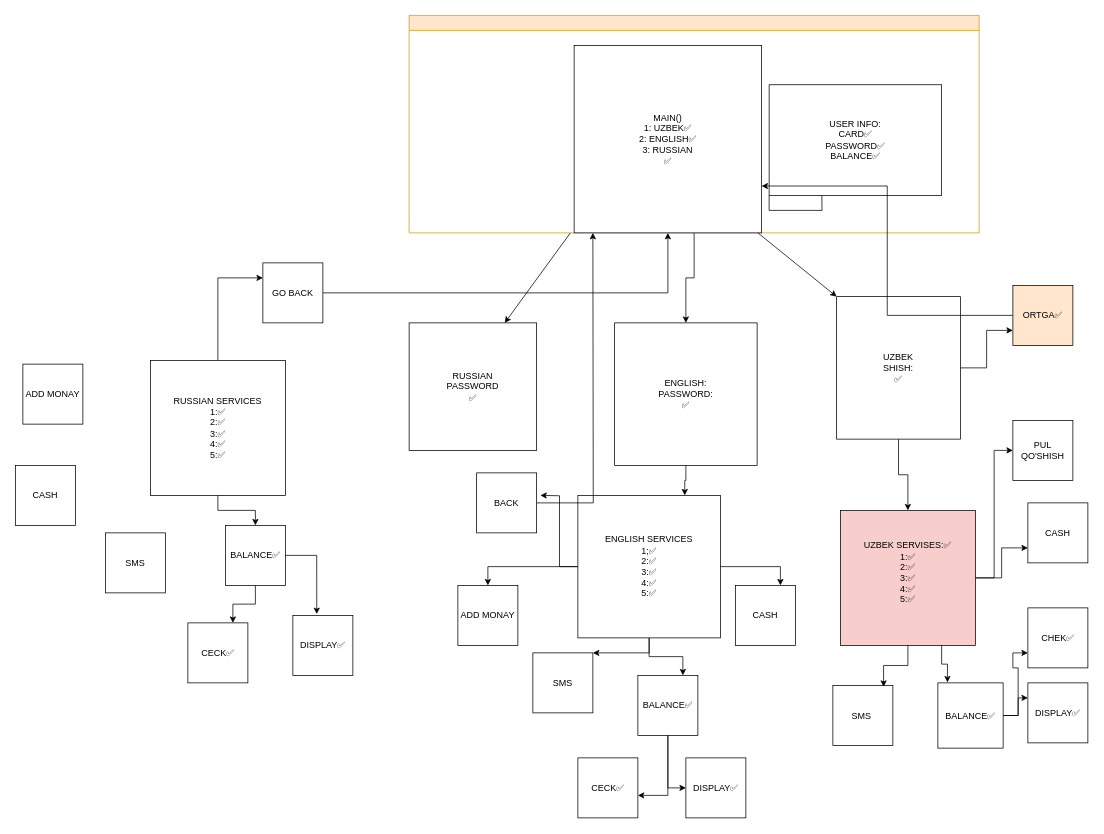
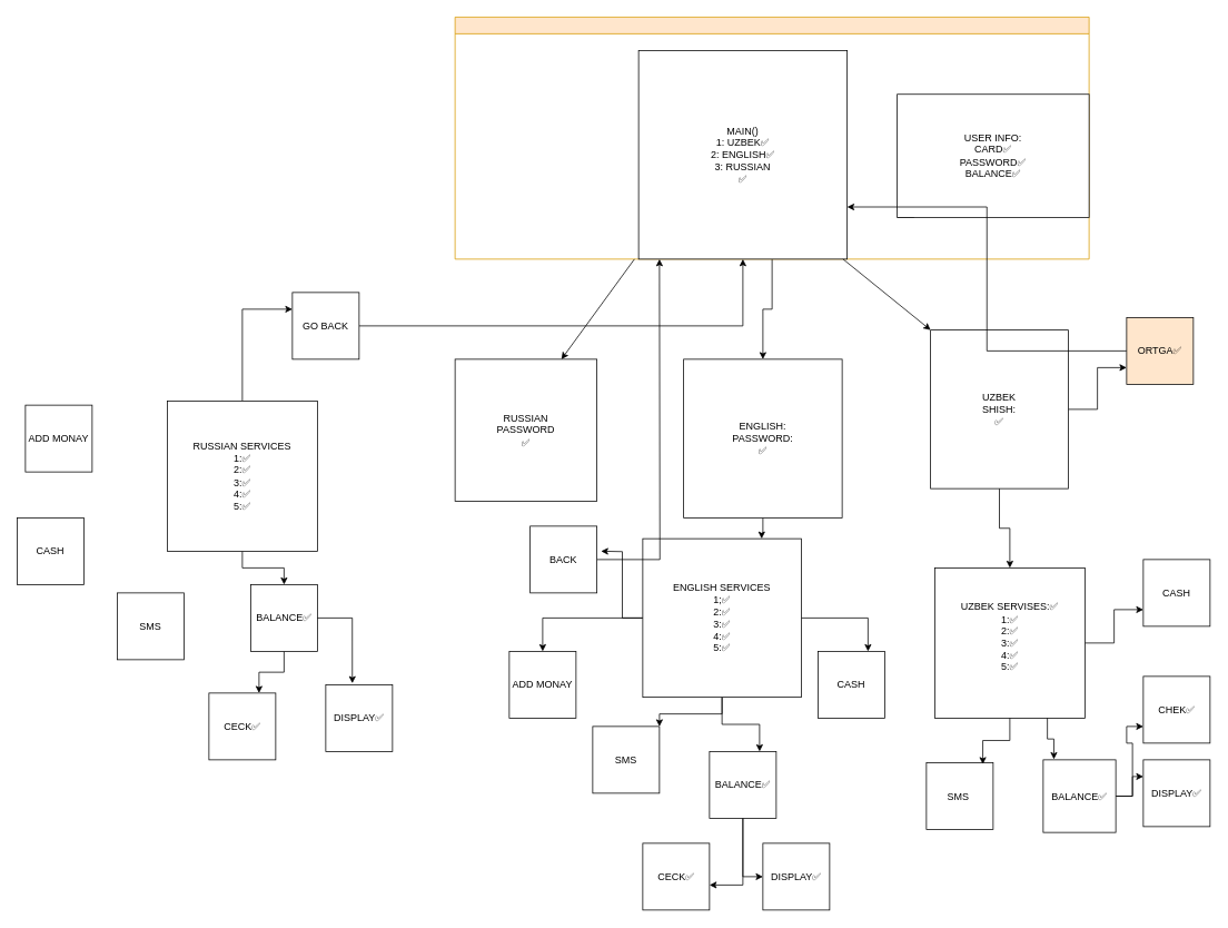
  <mxCell id="0" />
  <mxCell id="1" parent="0" />
  <mxCell id="2" style="edgeStyle=orthogonalEdgeStyle;rounded=0;orthogonalLoop=1;jettySize=auto;html=1;entryX=0.5;entryY=0;entryDx=0;entryDy=0;" parent="1" source="3" target="8" edge="1"><mxGeometry relative="1" as="geometry"><mxPoint x="925" y="420" as="targetPoint" /></mxGeometry></mxCell>
  <mxCell id="3" value="" style="swimlane;html=1;startSize=20;horizontal=1;containerType=tree;glass=0;fillColor=#ffe6cc;strokeColor=#d79b00;" parent="1" vertex="1"><mxGeometry x="545" y="20" width="760" height="290" as="geometry" /></mxCell>
  <mxCell id="4" value="MAIN()&lt;div&gt;1: UZBEK✅&lt;/div&gt;&lt;div&gt;2: ENGLISH✅&lt;/div&gt;&lt;div&gt;3: RUSSIAN&lt;/div&gt;&lt;div&gt;✅&lt;br&gt;&lt;/div&gt;" style="whiteSpace=wrap;html=1;aspect=fixed;" parent="3" vertex="1"><mxGeometry x="220" y="40" width="250" height="250" as="geometry" /></mxCell>
  <mxCell id="5" style="edgeStyle=orthogonalEdgeStyle;rounded=0;orthogonalLoop=1;jettySize=auto;html=1;exitX=0;exitY=1;exitDx=0;exitDy=0;" parent="3" source="6" edge="1"><mxGeometry relative="1" as="geometry"><mxPoint x="550" y="210" as="targetPoint" /></mxGeometry></mxCell>
- <mxCell id="6" value="USER INFO:&lt;br&gt;CARD✅&lt;br&gt;PASSWORD✅&lt;br&gt;BALANCE✅" style="rounded=1;whiteSpace=wrap;html=1;arcSize=0;" parent="3" vertex="1"><mxGeometry x="480" y="92.5" width="230" height="147.5" as="geometry" /></mxCell>
+ <mxCell id="6" value="USER INFO:&lt;br&gt;CARD✅&lt;br&gt;PASSWORD✅&lt;br&gt;BALANCE✅" style="rounded=1;whiteSpace=wrap;html=1;arcSize=0;" parent="3" vertex="1"><mxGeometry x="530" y="92.5" width="230" height="147.5" as="geometry" /></mxCell>
  <mxCell id="7" style="edgeStyle=orthogonalEdgeStyle;rounded=0;orthogonalLoop=1;jettySize=auto;html=1;entryX=0.75;entryY=0;entryDx=0;entryDy=0;" edge="1" parent="1" source="8" target="29"><mxGeometry relative="1" as="geometry" /></mxCell>
  <mxCell id="8" value="ENGLISH:&lt;div&gt;PASSWORD:&lt;/div&gt;&lt;div&gt;✅&lt;br&gt;&lt;/div&gt;" style="whiteSpace=wrap;html=1;aspect=fixed;" parent="1" vertex="1"><mxGeometry x="819" y="430" width="190" height="190" as="geometry" /></mxCell>
  <mxCell id="9" style="edgeStyle=orthogonalEdgeStyle;rounded=0;orthogonalLoop=1;jettySize=auto;html=1;entryX=0.5;entryY=0;entryDx=0;entryDy=0;" edge="1" parent="1" source="11" target="15"><mxGeometry relative="1" as="geometry" /></mxCell>
  <mxCell id="10" style="edgeStyle=orthogonalEdgeStyle;rounded=0;orthogonalLoop=1;jettySize=auto;html=1;entryX=0;entryY=0.75;entryDx=0;entryDy=0;" edge="1" parent="1" source="11" target="48"><mxGeometry relative="1" as="geometry" /></mxCell>
  <mxCell id="11" value="UZBEK&lt;div&gt;SHISH:&lt;/div&gt;&lt;div&gt;✅&lt;br&gt;&lt;/div&gt;" style="rounded=0;whiteSpace=wrap;html=1;" parent="1" vertex="1"><mxGeometry x="1115" y="395" width="165" height="190" as="geometry" /></mxCell>
  <mxCell id="12" value="RUSSIAN&lt;div&gt;PASSWORD&lt;/div&gt;&lt;div&gt;✅&lt;br&gt;&lt;/div&gt;" style="whiteSpace=wrap;html=1;aspect=fixed;" parent="1" vertex="1"><mxGeometry x="545" y="430" width="170" height="170" as="geometry" /></mxCell>
- <mxCell id="13" style="edgeStyle=orthogonalEdgeStyle;rounded=0;orthogonalLoop=1;jettySize=auto;html=1;entryX=0;entryY=0.5;entryDx=0;entryDy=0;" edge="1" parent="1" source="15" target="23"><mxGeometry relative="1" as="geometry" /></mxCell>
  <mxCell id="14" style="edgeStyle=orthogonalEdgeStyle;rounded=0;orthogonalLoop=1;jettySize=auto;html=1;entryX=0;entryY=0.75;entryDx=0;entryDy=0;" edge="1" parent="1" source="15" target="21"><mxGeometry relative="1" as="geometry" /></mxCell>
- <mxCell id="15" value="UZBEK SERVISES:✅&lt;br&gt;1:✅ &lt;br&gt;2:✅&lt;br&gt;3:✅&lt;br&gt;4:✅&lt;br&gt;5:✅&lt;br&gt;&lt;div&gt;&lt;br&gt;&lt;/div&gt;" style="whiteSpace=wrap;html=1;aspect=fixed;fillColor=#f8cecc;" parent="1" vertex="1"><mxGeometry x="1120" y="680" width="180" height="180" as="geometry" /></mxCell>
+ <mxCell id="15" value="UZBEK SERVISES:✅&lt;br&gt;1:✅ &lt;br&gt;2:✅&lt;br&gt;3:✅&lt;br&gt;4:✅&lt;br&gt;5:✅&lt;br&gt;&lt;div&gt;&lt;br&gt;&lt;/div&gt;" style="whiteSpace=wrap;html=1;aspect=fixed;" parent="1" vertex="1"><mxGeometry x="1120" y="680" width="180" height="180" as="geometry" /></mxCell>
  <mxCell id="16" value="" style="endArrow=classic;html=1;rounded=0;entryX=0;entryY=0;entryDx=0;entryDy=0;" parent="1" target="11" edge="1"><mxGeometry width="50" height="50" relative="1" as="geometry"><mxPoint x="1010" y="310" as="sourcePoint" /><mxPoint x="1060" y="330" as="targetPoint" /><Array as="points" /></mxGeometry></mxCell>
  <mxCell id="17" value="" style="endArrow=classic;html=1;rounded=0;entryX=0.75;entryY=0;entryDx=0;entryDy=0;" parent="1" target="12" edge="1"><mxGeometry width="50" height="50" relative="1" as="geometry"><mxPoint x="760" y="310" as="sourcePoint" /><mxPoint x="740" y="330" as="targetPoint" /></mxGeometry></mxCell>
  <mxCell id="18" style="edgeStyle=orthogonalEdgeStyle;rounded=0;orthogonalLoop=1;jettySize=auto;html=1;exitX=1;exitY=0.5;exitDx=0;exitDy=0;entryX=0;entryY=0.75;entryDx=0;entryDy=0;" edge="1" parent="1" source="20" target="43"><mxGeometry relative="1" as="geometry" /></mxCell>
  <mxCell id="19" style="edgeStyle=orthogonalEdgeStyle;rounded=0;orthogonalLoop=1;jettySize=auto;html=1;entryX=0;entryY=0.25;entryDx=0;entryDy=0;" edge="1" parent="1" source="20" target="45"><mxGeometry relative="1" as="geometry" /></mxCell>
  <mxCell id="20" value="BALANCE✅" style="whiteSpace=wrap;html=1;aspect=fixed;" vertex="1" parent="1"><mxGeometry x="1250" y="910" width="87" height="87" as="geometry" /></mxCell>
  <mxCell id="21" value="CASH" style="whiteSpace=wrap;html=1;aspect=fixed;" vertex="1" parent="1"><mxGeometry x="1370" y="670" width="80" height="80" as="geometry" /></mxCell>
  <mxCell id="22" value="SMS&amp;nbsp;" style="whiteSpace=wrap;html=1;aspect=fixed;" vertex="1" parent="1"><mxGeometry x="1110" y="913.5" width="80" height="80" as="geometry" /></mxCell>
- <mxCell id="23" value="PUL QO'SHISH" style="whiteSpace=wrap;html=1;aspect=fixed;" vertex="1" parent="1"><mxGeometry x="1350" y="560" width="80" height="80" as="geometry" /></mxCell>
  <mxCell id="24" style="edgeStyle=orthogonalEdgeStyle;rounded=0;orthogonalLoop=1;jettySize=auto;html=1;entryX=0.75;entryY=0;entryDx=0;entryDy=0;" edge="1" parent="1" source="29" target="37"><mxGeometry relative="1" as="geometry" /></mxCell>
  <mxCell id="25" style="edgeStyle=orthogonalEdgeStyle;rounded=0;orthogonalLoop=1;jettySize=auto;html=1;exitX=1;exitY=0.5;exitDx=0;exitDy=0;entryX=0.75;entryY=0;entryDx=0;entryDy=0;" edge="1" parent="1" source="29" target="35"><mxGeometry relative="1" as="geometry" /></mxCell>
  <mxCell id="26" style="edgeStyle=orthogonalEdgeStyle;rounded=0;orthogonalLoop=1;jettySize=auto;html=1;entryX=0.5;entryY=0;entryDx=0;entryDy=0;" edge="1" parent="1" source="29" target="34"><mxGeometry relative="1" as="geometry" /></mxCell>
  <mxCell id="27" style="edgeStyle=orthogonalEdgeStyle;rounded=0;orthogonalLoop=1;jettySize=auto;html=1;entryX=1;entryY=0;entryDx=0;entryDy=0;" edge="1" parent="1" source="29" target="33"><mxGeometry relative="1" as="geometry" /></mxCell>
  <mxCell id="28" style="edgeStyle=orthogonalEdgeStyle;rounded=0;orthogonalLoop=1;jettySize=auto;html=1;" edge="1" parent="1" source="29"><mxGeometry relative="1" as="geometry"><mxPoint x="720" y="660" as="targetPoint" /></mxGeometry></mxCell>
- <mxCell id="29" value="ENGLISH SERVICES&lt;br&gt;1;✅&lt;br&gt;2:✅&lt;br&gt;3:✅&lt;br&gt;4:✅&lt;br&gt;5:✅" style="whiteSpace=wrap;html=1;aspect=fixed;" vertex="1" parent="1"><mxGeometry x="770" y="660" width="190" height="190" as="geometry" /></mxCell>
+ <mxCell id="29" value="ENGLISH SERVICES&lt;br&gt;1;✅&lt;br&gt;2:✅&lt;br&gt;3:✅&lt;br&gt;4:✅&lt;br&gt;5:✅" style="whiteSpace=wrap;html=1;aspect=fixed;" vertex="1" parent="1"><mxGeometry x="770" y="645" width="190" height="190" as="geometry" /></mxCell>
  <mxCell id="30" style="edgeStyle=orthogonalEdgeStyle;rounded=0;orthogonalLoop=1;jettySize=auto;html=1;entryX=0;entryY=0.25;entryDx=0;entryDy=0;" edge="1" parent="1" source="32" target="51"><mxGeometry relative="1" as="geometry" /></mxCell>
  <mxCell id="31" style="edgeStyle=orthogonalEdgeStyle;rounded=0;orthogonalLoop=1;jettySize=auto;html=1;" edge="1" parent="1" source="32" target="41"><mxGeometry relative="1" as="geometry" /></mxCell>
  <mxCell id="32" value="RUSSIAN SERVICES&lt;br&gt;1:✅&lt;br&gt;2:✅&lt;br&gt;3:✅&lt;br&gt;4:✅&lt;br&gt;5:✅" style="whiteSpace=wrap;html=1;aspect=fixed;" vertex="1" parent="1"><mxGeometry x="200" y="480" width="180" height="180" as="geometry" /></mxCell>
  <mxCell id="33" value="SMS" style="whiteSpace=wrap;html=1;aspect=fixed;" vertex="1" parent="1"><mxGeometry x="710" y="870" width="80" height="80" as="geometry" /></mxCell>
  <mxCell id="34" value="ADD MONAY" style="whiteSpace=wrap;html=1;aspect=fixed;" vertex="1" parent="1"><mxGeometry x="610" y="780" width="80" height="80" as="geometry" /></mxCell>
  <mxCell id="35" value="CASH" style="whiteSpace=wrap;html=1;aspect=fixed;" vertex="1" parent="1"><mxGeometry x="980" y="780" width="80" height="80" as="geometry" /></mxCell>
  <mxCell id="36" style="edgeStyle=orthogonalEdgeStyle;rounded=0;orthogonalLoop=1;jettySize=auto;html=1;entryX=0;entryY=0.5;entryDx=0;entryDy=0;" edge="1" parent="1" source="37" target="44"><mxGeometry relative="1" as="geometry" /></mxCell>
  <mxCell id="37" value="BALANCE✅" style="whiteSpace=wrap;html=1;aspect=fixed;" vertex="1" parent="1"><mxGeometry x="850" y="900" width="80" height="80" as="geometry" /></mxCell>
  <mxCell id="38" value="SMS" style="whiteSpace=wrap;html=1;aspect=fixed;" vertex="1" parent="1"><mxGeometry x="140" y="710" width="80" height="80" as="geometry" /></mxCell>
  <mxCell id="39" value="ADD MONAY" style="whiteSpace=wrap;html=1;aspect=fixed;" vertex="1" parent="1"><mxGeometry x="30" y="485" width="80" height="80" as="geometry" /></mxCell>
  <mxCell id="40" style="edgeStyle=orthogonalEdgeStyle;rounded=0;orthogonalLoop=1;jettySize=auto;html=1;entryX=0.75;entryY=0;entryDx=0;entryDy=0;" edge="1" parent="1" source="41" target="55"><mxGeometry relative="1" as="geometry" /></mxCell>
  <mxCell id="41" value="BALANCE✅" style="whiteSpace=wrap;html=1;aspect=fixed;" vertex="1" parent="1"><mxGeometry x="300" y="700" width="80" height="80" as="geometry" /></mxCell>
  <mxCell id="42" value="CASH" style="whiteSpace=wrap;html=1;aspect=fixed;" vertex="1" parent="1"><mxGeometry x="20" y="620" width="80" height="80" as="geometry" /></mxCell>
  <mxCell id="43" value="CHEK✅" style="whiteSpace=wrap;html=1;aspect=fixed;" vertex="1" parent="1"><mxGeometry x="1370" y="810" width="80" height="80" as="geometry" /></mxCell>
  <mxCell id="44" value="DISPLAY✅" style="whiteSpace=wrap;html=1;aspect=fixed;" vertex="1" parent="1"><mxGeometry x="914" y="1010" width="80" height="80" as="geometry" /></mxCell>
  <mxCell id="45" value="DISPLAY✅" style="whiteSpace=wrap;html=1;aspect=fixed;" vertex="1" parent="1"><mxGeometry x="1370" y="910" width="80" height="80" as="geometry" /></mxCell>
  <mxCell id="46" value="DISPLAY✅" style="whiteSpace=wrap;html=1;aspect=fixed;" vertex="1" parent="1"><mxGeometry x="390" y="820" width="80" height="80" as="geometry" /></mxCell>
  <mxCell id="47" style="edgeStyle=orthogonalEdgeStyle;rounded=0;orthogonalLoop=1;jettySize=auto;html=1;entryX=1;entryY=0.75;entryDx=0;entryDy=0;" edge="1" parent="1" source="48" target="4"><mxGeometry relative="1" as="geometry" /></mxCell>
  <mxCell id="48" value="ORTGA✅" style="whiteSpace=wrap;html=1;aspect=fixed;fillColor=#ffe6cc;" vertex="1" parent="1"><mxGeometry x="1350" y="380" width="80" height="80" as="geometry" /></mxCell>
  <mxCell id="49" value="CECK✅" style="whiteSpace=wrap;html=1;aspect=fixed;" vertex="1" parent="1"><mxGeometry x="770" y="1010" width="80" height="80" as="geometry" /></mxCell>
  <mxCell id="50" style="edgeStyle=orthogonalEdgeStyle;rounded=0;orthogonalLoop=1;jettySize=auto;html=1;" edge="1" parent="1" source="51" target="4"><mxGeometry relative="1" as="geometry" /></mxCell>
  <mxCell id="51" value="GO BACK" style="whiteSpace=wrap;html=1;aspect=fixed;" vertex="1" parent="1"><mxGeometry x="350" y="350" width="80" height="80" as="geometry" /></mxCell>
  <mxCell id="52" style="edgeStyle=orthogonalEdgeStyle;rounded=0;orthogonalLoop=1;jettySize=auto;html=1;exitX=0.75;exitY=1;exitDx=0;exitDy=0;entryX=0.147;entryY=-0.007;entryDx=0;entryDy=0;entryPerimeter=0;" edge="1" parent="1" source="15" target="20"><mxGeometry relative="1" as="geometry" /></mxCell>
  <mxCell id="53" style="edgeStyle=orthogonalEdgeStyle;rounded=0;orthogonalLoop=1;jettySize=auto;html=1;exitX=0.5;exitY=1;exitDx=0;exitDy=0;entryX=0.845;entryY=0.022;entryDx=0;entryDy=0;entryPerimeter=0;" edge="1" parent="1" source="15" target="22"><mxGeometry relative="1" as="geometry" /></mxCell>
  <mxCell id="54" style="edgeStyle=orthogonalEdgeStyle;rounded=0;orthogonalLoop=1;jettySize=auto;html=1;entryX=1;entryY=0.625;entryDx=0;entryDy=0;entryPerimeter=0;" edge="1" parent="1" source="37" target="49"><mxGeometry relative="1" as="geometry" /></mxCell>
  <mxCell id="55" value="CECK✅" style="whiteSpace=wrap;html=1;aspect=fixed;" vertex="1" parent="1"><mxGeometry x="250" y="830" width="80" height="80" as="geometry" /></mxCell>
  <mxCell id="56" style="edgeStyle=orthogonalEdgeStyle;rounded=0;orthogonalLoop=1;jettySize=auto;html=1;entryX=0.398;entryY=-0.022;entryDx=0;entryDy=0;entryPerimeter=0;" edge="1" parent="1" source="41" target="46"><mxGeometry relative="1" as="geometry" /></mxCell>
  <mxCell id="57" style="edgeStyle=orthogonalEdgeStyle;rounded=0;orthogonalLoop=1;jettySize=auto;html=1;" edge="1" parent="1" source="58"><mxGeometry relative="1" as="geometry"><mxPoint x="790" y="310" as="targetPoint" /></mxGeometry></mxCell>
  <mxCell id="58" value="BACK" style="whiteSpace=wrap;html=1;aspect=fixed;" vertex="1" parent="1"><mxGeometry x="635" y="630" width="80" height="80" as="geometry" /></mxCell>
